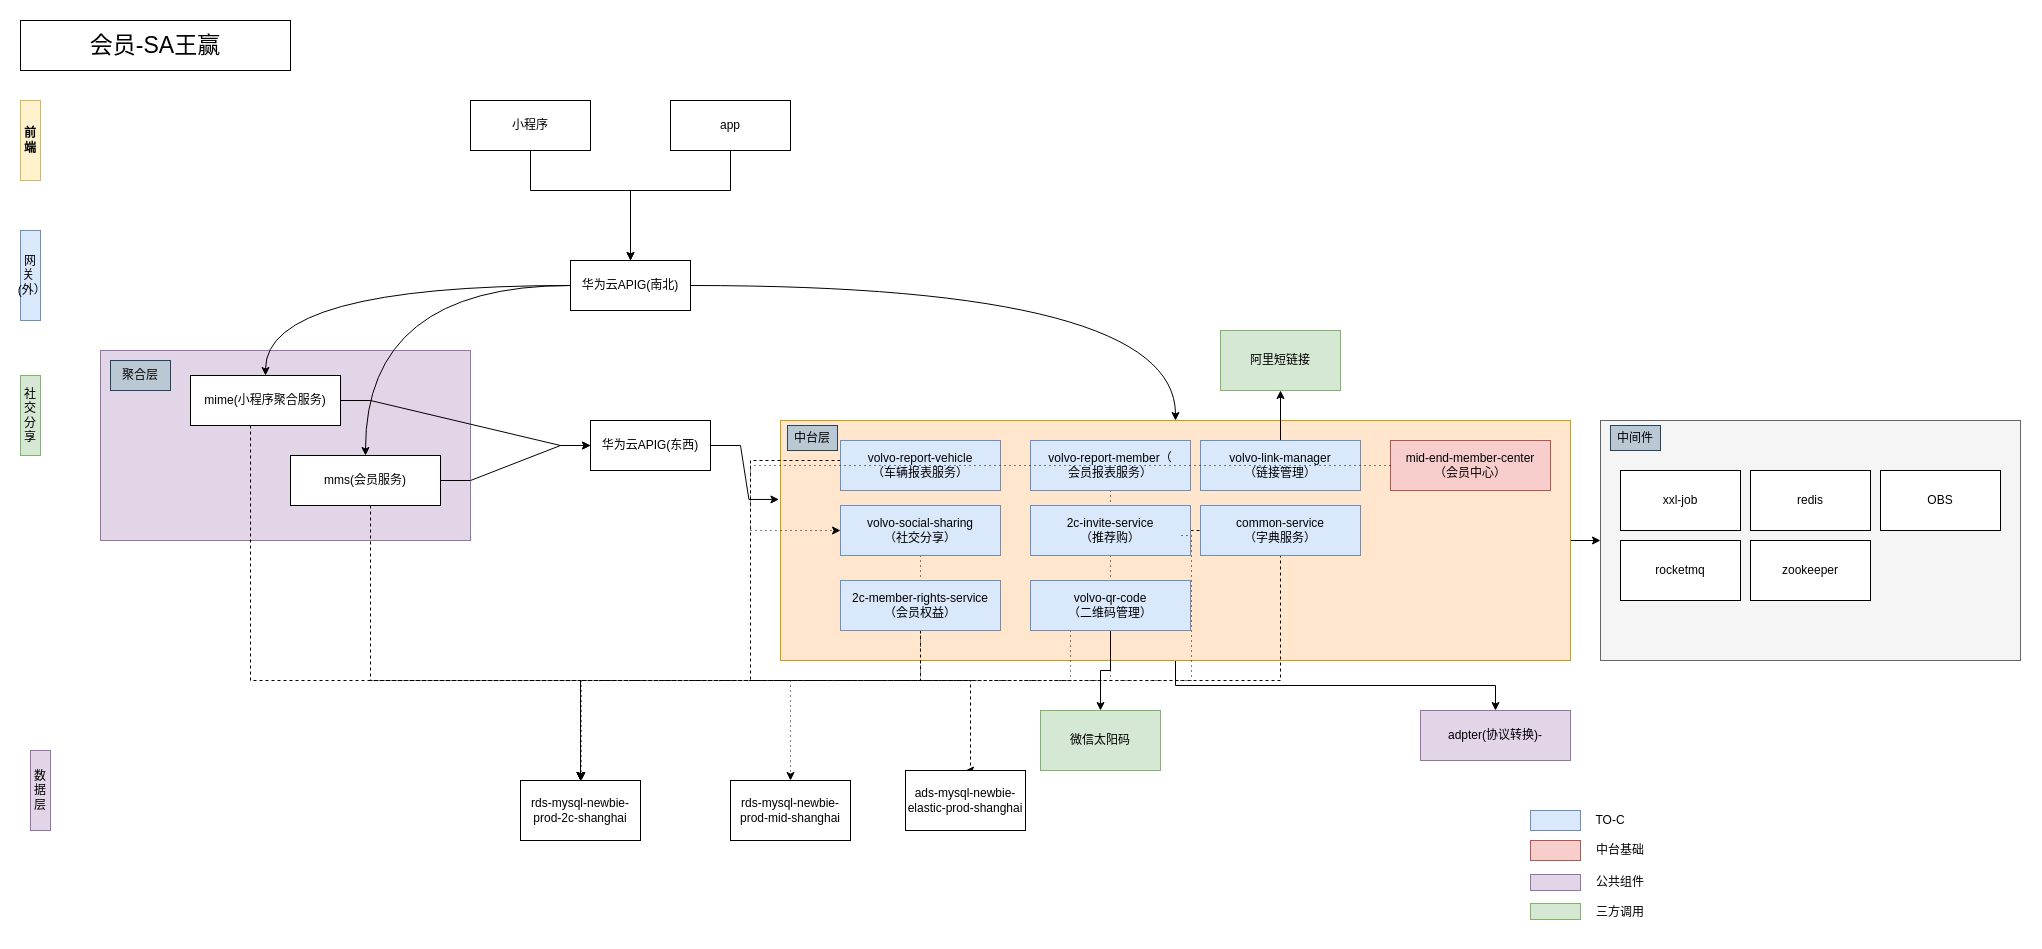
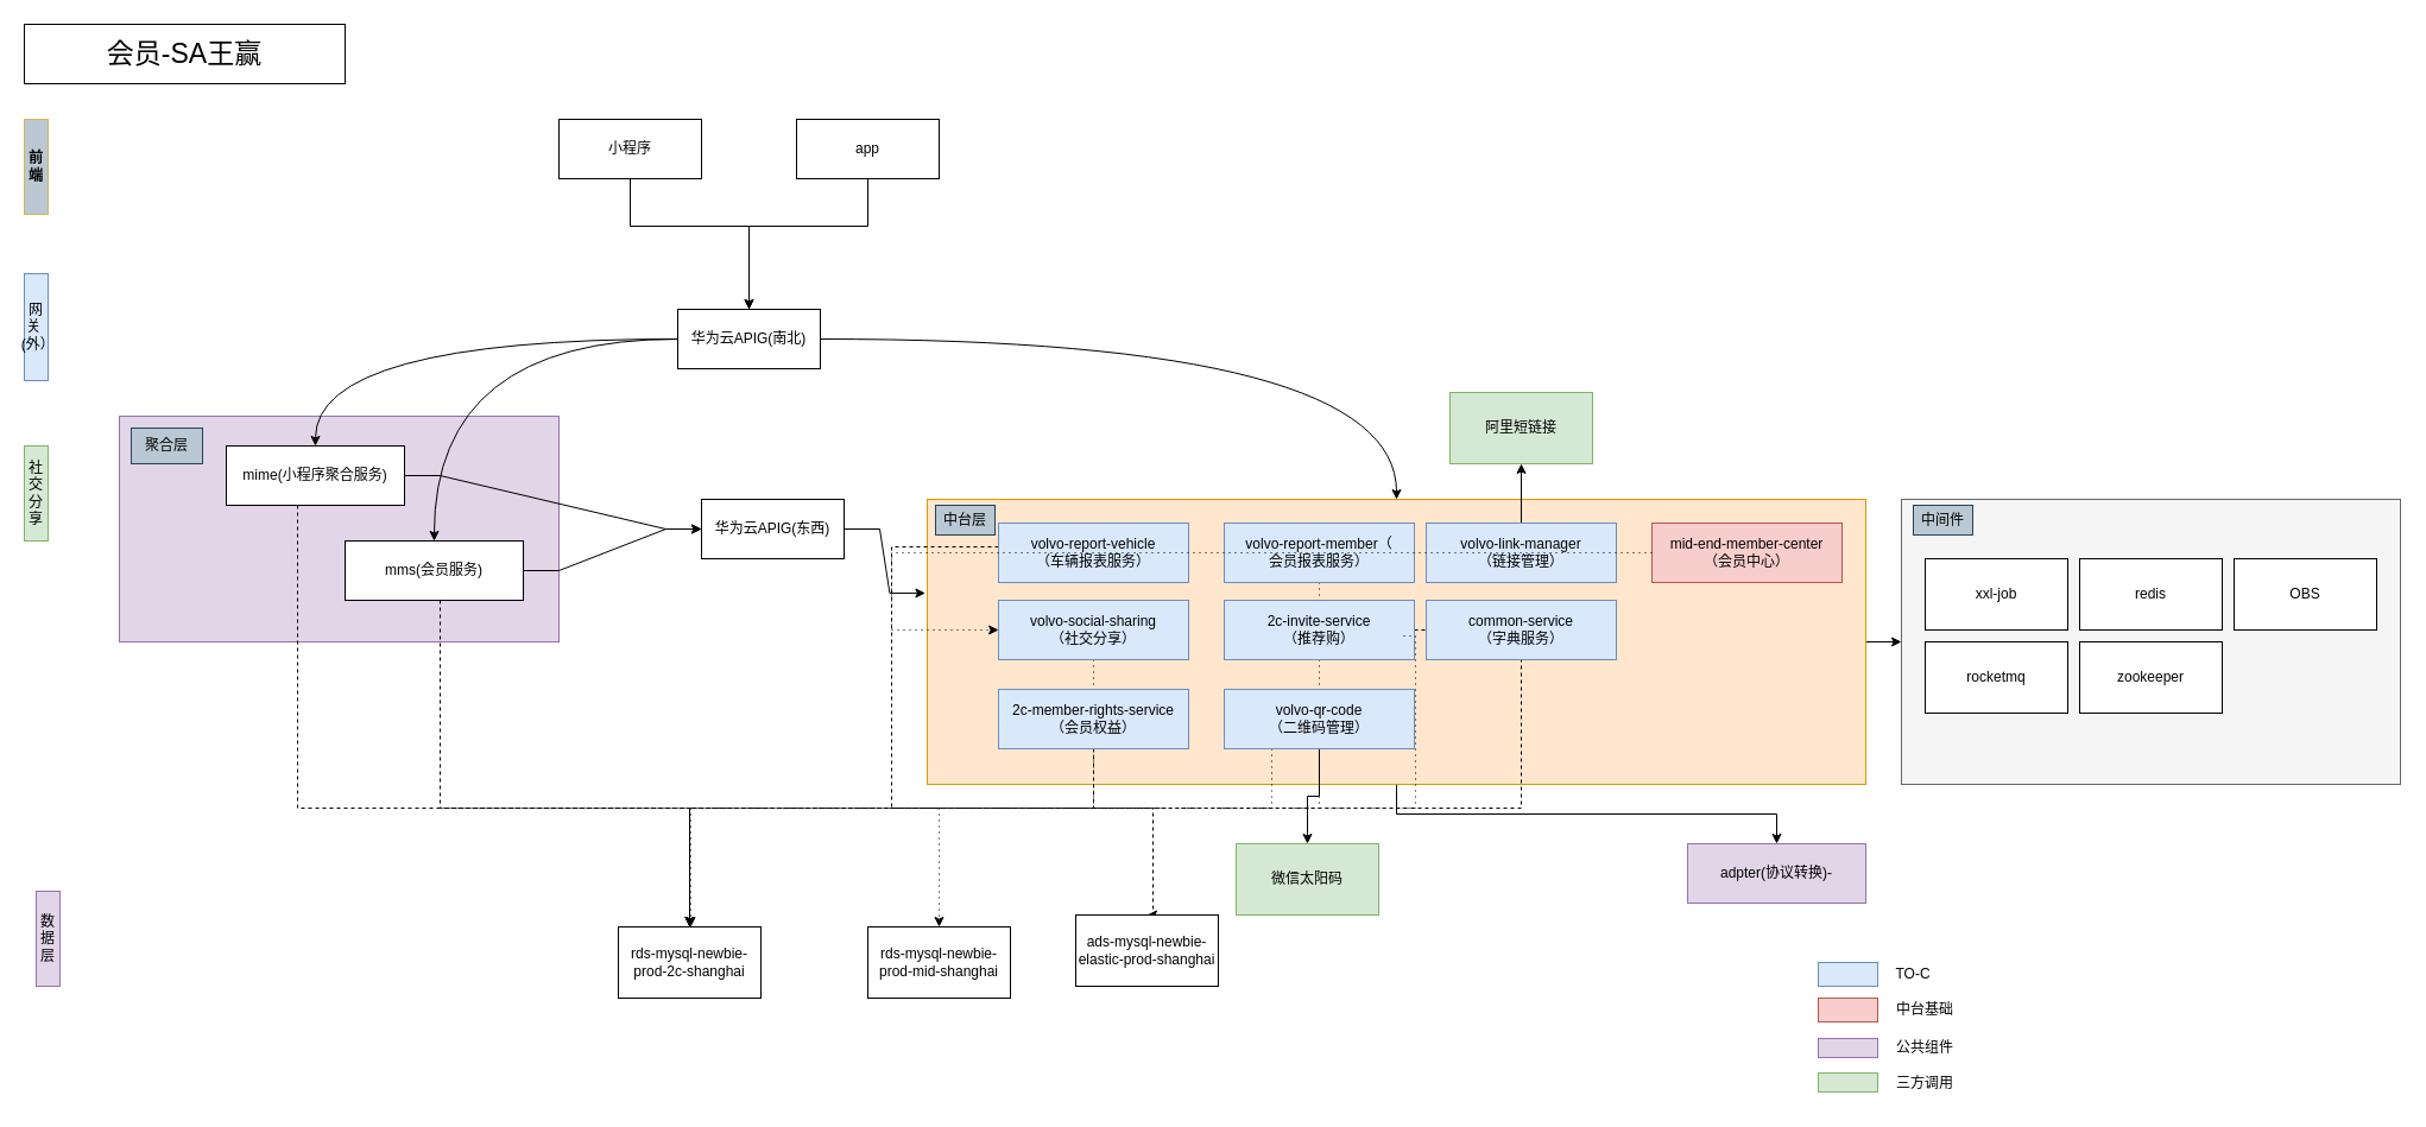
  <mxCell id="0" />
  <mxCell id="1" parent="0" />
  <mxCell id="2" value="" style="rounded=0;whiteSpace=wrap;html=1;fillColor=#f5f5f5;strokeColor=#666666;fontColor=#333333;" parent="1" vertex="1"><mxGeometry x="1600" y="420" width="420" height="240" as="geometry" /></mxCell>
  <mxCell id="3" value="" style="rounded=0;whiteSpace=wrap;html=1;fillColor=#e1d5e7;strokeColor=#9673a6;" parent="1" vertex="1"><mxGeometry x="100" y="350" width="370" height="190" as="geometry" /></mxCell>
  <mxCell id="4" style="edgeStyle=orthogonalEdgeStyle;rounded=0;orthogonalLoop=1;jettySize=auto;html=1;entryX=0;entryY=0.5;entryDx=0;entryDy=0;" parent="1" source="6" target="2" edge="1"><mxGeometry relative="1" as="geometry" /></mxCell>
  <mxCell id="5" style="edgeStyle=orthogonalEdgeStyle;rounded=0;orthogonalLoop=1;jettySize=auto;html=1;" parent="1" source="6" target="50" edge="1"><mxGeometry relative="1" as="geometry" /></mxCell>
  <mxCell id="6" value="" style="rounded=0;whiteSpace=wrap;html=1;fillColor=#ffe6cc;strokeColor=#d79b00;" parent="1" vertex="1"><mxGeometry x="780" y="420" width="790" height="240" as="geometry" /></mxCell>
- <mxCell id="7" value="&lt;b&gt;前端&lt;/b&gt;" style="rounded=0;whiteSpace=wrap;html=1;fillColor=#fff2cc;strokeColor=#d6b656;" parent="1" vertex="1"><mxGeometry x="20" y="100" width="20" height="80" as="geometry" /></mxCell>
+ <mxCell id="7" value="&lt;b&gt;前端&lt;/b&gt;" style="rounded=0;whiteSpace=wrap;html=1;fillColor=#bac8d3;strokeColor=#d6b656;" parent="1" vertex="1"><mxGeometry x="20" y="100" width="20" height="80" as="geometry" /></mxCell>
  <mxCell id="8" style="edgeStyle=orthogonalEdgeStyle;rounded=0;orthogonalLoop=1;jettySize=auto;html=1;curved=1;" parent="1" source="11" target="17" edge="1"><mxGeometry relative="1" as="geometry" /></mxCell>
  <mxCell id="9" style="edgeStyle=orthogonalEdgeStyle;rounded=0;orthogonalLoop=1;jettySize=auto;html=1;curved=1;" parent="1" source="11" target="27" edge="1"><mxGeometry relative="1" as="geometry" /></mxCell>
  <mxCell id="10" style="edgeStyle=orthogonalEdgeStyle;rounded=0;orthogonalLoop=1;jettySize=auto;html=1;curved=1;" parent="1" source="11" target="6" edge="1"><mxGeometry relative="1" as="geometry" /></mxCell>
  <mxCell id="11" value="华为云APIG(南北)" style="rounded=0;whiteSpace=wrap;html=1;" parent="1" vertex="1"><mxGeometry x="570" y="260" width="120" height="50" as="geometry" /></mxCell>
  <mxCell id="12" value="网&lt;br&gt;关&amp;nbsp; &amp;nbsp;(外）" style="rounded=0;whiteSpace=wrap;html=1;fillColor=#dae8fc;strokeColor=#6c8ebf;" parent="1" vertex="1"><mxGeometry x="20" y="230" width="20" height="90" as="geometry" /></mxCell>
  <mxCell id="13" value="聚合层" style="rounded=0;whiteSpace=wrap;html=1;fillColor=#bac8d3;strokeColor=#23445d;" parent="1" vertex="1"><mxGeometry x="110" y="360" width="60" height="30" as="geometry" /></mxCell>
  <mxCell id="14" value="中台层" style="rounded=0;whiteSpace=wrap;html=1;fillColor=#bac8d3;strokeColor=#23445d;" parent="1" vertex="1"><mxGeometry x="787" y="425" width="50" height="25" as="geometry" /></mxCell>
  <mxCell id="15" style="edgeStyle=entityRelationEdgeStyle;rounded=0;orthogonalLoop=1;jettySize=auto;html=1;" parent="1" source="17" target="32" edge="1"><mxGeometry relative="1" as="geometry" /></mxCell>
  <mxCell id="16" style="edgeStyle=orthogonalEdgeStyle;rounded=0;orthogonalLoop=1;jettySize=auto;html=1;dashed=1;" parent="1" source="17" target="28" edge="1"><mxGeometry relative="1" as="geometry"><Array as="points"><mxPoint x="250" y="680" /><mxPoint x="580" y="680" /></Array></mxGeometry></mxCell>
  <mxCell id="17" value="mime(小程序聚合服务)" style="rounded=0;whiteSpace=wrap;html=1;" parent="1" vertex="1"><mxGeometry x="190" y="375" width="150" height="50" as="geometry" /></mxCell>
  <mxCell id="18" style="edgeStyle=orthogonalEdgeStyle;rounded=0;orthogonalLoop=1;jettySize=auto;html=1;" parent="1" source="19" target="11" edge="1"><mxGeometry relative="1" as="geometry"><Array as="points"><mxPoint x="530" y="190" /><mxPoint x="630" y="190" /></Array></mxGeometry></mxCell>
  <mxCell id="19" value="小程序" style="rounded=0;whiteSpace=wrap;html=1;" parent="1" vertex="1"><mxGeometry x="470" y="100" width="120" height="50" as="geometry" /></mxCell>
  <mxCell id="20" style="edgeStyle=orthogonalEdgeStyle;rounded=0;orthogonalLoop=1;jettySize=auto;html=1;entryX=0.5;entryY=0;entryDx=0;entryDy=0;dashed=1;" parent="1" target="46" edge="1"><mxGeometry relative="1" as="geometry"><mxPoint x="840" y="460" as="sourcePoint" /><mxPoint x="970" y="775" as="targetPoint" /><Array as="points"><mxPoint x="750" y="460" /><mxPoint x="750" y="680" /><mxPoint x="970" y="680" /></Array></mxGeometry></mxCell>
  <mxCell id="21" value="volvo-report-vehicle&lt;br&gt;（车辆报表服务）" style="rounded=0;whiteSpace=wrap;html=1;fillColor=#dae8fc;strokeColor=#6c8ebf;" parent="1" vertex="1"><mxGeometry x="840" y="440" width="160" height="50" as="geometry" /></mxCell>
  <mxCell id="22" value="数据层" style="rounded=0;whiteSpace=wrap;html=1;fillColor=#e1d5e7;strokeColor=#9673a6;" parent="1" vertex="1"><mxGeometry x="30" y="750" width="20" height="80" as="geometry" /></mxCell>
  <mxCell id="23" style="edgeStyle=orthogonalEdgeStyle;rounded=0;orthogonalLoop=1;jettySize=auto;html=1;dashed=1;dashPattern=1 4;" parent="1" source="24" target="28" edge="1"><mxGeometry relative="1" as="geometry"><Array as="points"><mxPoint x="1110" y="680" /><mxPoint x="580" y="680" /></Array></mxGeometry></mxCell>
  <mxCell id="24" value="volvo-report-member（&lt;br&gt;会员报表服务）" style="rounded=0;whiteSpace=wrap;html=1;fillColor=#dae8fc;strokeColor=#6c8ebf;" parent="1" vertex="1"><mxGeometry x="1030" y="440" width="160" height="50" as="geometry" /></mxCell>
  <mxCell id="25" style="edgeStyle=orthogonalEdgeStyle;rounded=0;orthogonalLoop=1;jettySize=auto;html=1;dashed=1;" parent="1" source="27" target="28" edge="1"><mxGeometry relative="1" as="geometry"><Array as="points"><mxPoint x="370" y="680" /><mxPoint x="580" y="680" /></Array></mxGeometry></mxCell>
  <mxCell id="26" style="edgeStyle=entityRelationEdgeStyle;rounded=0;orthogonalLoop=1;jettySize=auto;html=1;entryX=0;entryY=0.5;entryDx=0;entryDy=0;" parent="1" source="27" target="32" edge="1"><mxGeometry relative="1" as="geometry" /></mxCell>
  <mxCell id="27" value="mms(会员服务)" style="rounded=0;whiteSpace=wrap;html=1;" parent="1" vertex="1"><mxGeometry x="290" y="455" width="150" height="50" as="geometry" /></mxCell>
  <mxCell id="28" value="rds-mysql-newbie-prod-2c-shanghai" style="rounded=0;whiteSpace=wrap;html=1;" parent="1" vertex="1"><mxGeometry x="520" y="780" width="120" height="60" as="geometry" /></mxCell>
  <mxCell id="29" style="edgeStyle=orthogonalEdgeStyle;rounded=0;orthogonalLoop=1;jettySize=auto;html=1;dashed=1;dashPattern=1 4;" parent="1" source="58" target="45" edge="1"><mxGeometry relative="1" as="geometry"><Array as="points"><mxPoint x="920" y="680" /><mxPoint x="790" y="680" /></Array></mxGeometry></mxCell>
  <mxCell id="30" value="mid-end-member-center&lt;br&gt;（会员中心）" style="rounded=0;whiteSpace=wrap;html=1;fillColor=#f8cecc;strokeColor=#b85450;" parent="1" vertex="1"><mxGeometry x="1390" y="440" width="160" height="50" as="geometry" /></mxCell>
  <mxCell id="31" style="edgeStyle=entityRelationEdgeStyle;rounded=0;orthogonalLoop=1;jettySize=auto;html=1;entryX=-0.002;entryY=0.329;entryDx=0;entryDy=0;entryPerimeter=0;" parent="1" source="32" target="6" edge="1"><mxGeometry relative="1" as="geometry" /></mxCell>
  <mxCell id="32" value="华为云APIG(东西)" style="rounded=0;whiteSpace=wrap;html=1;" parent="1" vertex="1"><mxGeometry x="590" y="420" width="120" height="50" as="geometry" /></mxCell>
  <mxCell id="33" value="社交分享" style="rounded=0;whiteSpace=wrap;html=1;fillColor=#d5e8d4;strokeColor=#82b366;" parent="1" vertex="1"><mxGeometry x="20" y="375" width="20" height="80" as="geometry" /></mxCell>
  <mxCell id="34" style="edgeStyle=orthogonalEdgeStyle;rounded=0;orthogonalLoop=1;jettySize=auto;html=1;entryX=0.5;entryY=0;entryDx=0;entryDy=0;dashed=1;dashPattern=1 4;" parent="1" source="36" target="28" edge="1"><mxGeometry relative="1" as="geometry"><Array as="points"><mxPoint x="1070" y="680" /><mxPoint x="580" y="680" /></Array></mxGeometry></mxCell>
  <mxCell id="35" style="edgeStyle=orthogonalEdgeStyle;rounded=0;orthogonalLoop=1;jettySize=auto;html=1;" parent="1" source="36" target="51" edge="1"><mxGeometry relative="1" as="geometry" /></mxCell>
  <mxCell id="36" value="volvo-qr-code&lt;br&gt;（二维码管理）" style="rounded=0;whiteSpace=wrap;html=1;fillColor=#dae8fc;strokeColor=#6c8ebf;" parent="1" vertex="1"><mxGeometry x="1030" y="580" width="160" height="50" as="geometry" /></mxCell>
  <mxCell id="37" style="edgeStyle=orthogonalEdgeStyle;rounded=0;orthogonalLoop=1;jettySize=auto;html=1;" parent="1" source="38" target="52" edge="1"><mxGeometry relative="1" as="geometry" /></mxCell>
  <mxCell id="38" value="volvo-link-manager&lt;br&gt;（链接管理）" style="rounded=0;whiteSpace=wrap;html=1;fillColor=#dae8fc;strokeColor=#6c8ebf;" parent="1" vertex="1"><mxGeometry x="1200" y="440" width="160" height="50" as="geometry" /></mxCell>
  <mxCell id="39" style="edgeStyle=orthogonalEdgeStyle;rounded=0;orthogonalLoop=1;jettySize=auto;html=1;dashed=1;" parent="1" source="40" target="28" edge="1"><mxGeometry relative="1" as="geometry"><Array as="points"><mxPoint x="1280" y="680" /><mxPoint x="580" y="680" /></Array></mxGeometry></mxCell>
  <mxCell id="40" value="2c-invite-service&lt;br&gt;（推荐购）" style="rounded=0;whiteSpace=wrap;html=1;fillColor=#dae8fc;strokeColor=#6c8ebf;" parent="1" vertex="1"><mxGeometry x="1030" y="505" width="160" height="50" as="geometry" /></mxCell>
  <mxCell id="41" style="edgeStyle=orthogonalEdgeStyle;rounded=0;orthogonalLoop=1;jettySize=auto;html=1;dashed=1;" parent="1" source="42" target="28" edge="1"><mxGeometry relative="1" as="geometry"><Array as="points"><mxPoint x="920" y="680" /><mxPoint x="580" y="680" /></Array></mxGeometry></mxCell>
  <mxCell id="42" value="2c-member-rights-service（会员权益）" style="rounded=0;whiteSpace=wrap;html=1;fillColor=#dae8fc;strokeColor=#6c8ebf;" parent="1" vertex="1"><mxGeometry x="840" y="580" width="160" height="50" as="geometry" /></mxCell>
  <mxCell id="43" style="edgeStyle=orthogonalEdgeStyle;rounded=0;orthogonalLoop=1;jettySize=auto;html=1;dashed=1;dashPattern=1 4;" parent="1" edge="1"><mxGeometry relative="1" as="geometry"><mxPoint x="1181" y="535" as="sourcePoint" /><mxPoint x="581" y="780" as="targetPoint" /><Array as="points"><mxPoint x="1191" y="535" /><mxPoint x="1191" y="680" /><mxPoint x="581" y="680" /></Array></mxGeometry></mxCell>
  <mxCell id="44" value="common-service&lt;br&gt;（字典服务）" style="rounded=0;whiteSpace=wrap;html=1;fillColor=#dae8fc;strokeColor=#6c8ebf;" parent="1" vertex="1"><mxGeometry x="1200" y="505" width="160" height="50" as="geometry" /></mxCell>
  <mxCell id="45" value="rds-mysql-newbie-prod-mid-shanghai" style="rounded=0;whiteSpace=wrap;html=1;" parent="1" vertex="1"><mxGeometry x="730" y="780" width="120" height="60" as="geometry" /></mxCell>
  <mxCell id="46" value="ads-mysql-newbie-elastic-prod-shanghai" style="rounded=0;whiteSpace=wrap;html=1;" parent="1" vertex="1"><mxGeometry x="905" y="770" width="120" height="60" as="geometry" /></mxCell>
  <mxCell id="47" value="&lt;font style=&quot;font-size: 23px;&quot;&gt;会员-SA王赢&lt;/font&gt;" style="rounded=0;whiteSpace=wrap;html=1;" parent="1" vertex="1"><mxGeometry x="20" y="20" width="270" height="50" as="geometry" /></mxCell>
  <mxCell id="48" style="edgeStyle=orthogonalEdgeStyle;rounded=0;orthogonalLoop=1;jettySize=auto;html=1;entryX=0.5;entryY=0;entryDx=0;entryDy=0;" parent="1" source="49" target="11" edge="1"><mxGeometry relative="1" as="geometry"><Array as="points"><mxPoint x="730" y="190" /><mxPoint x="630" y="190" /></Array></mxGeometry></mxCell>
  <mxCell id="49" value="app" style="rounded=0;whiteSpace=wrap;html=1;" parent="1" vertex="1"><mxGeometry x="670" y="100" width="120" height="50" as="geometry" /></mxCell>
  <mxCell id="50" value="adpter(协议转换)-" style="rounded=0;whiteSpace=wrap;html=1;fillColor=#e1d5e7;strokeColor=#9673a6;" parent="1" vertex="1"><mxGeometry x="1420" y="710" width="150" height="50" as="geometry" /></mxCell>
  <mxCell id="51" value="微信太阳码" style="rounded=0;whiteSpace=wrap;html=1;fillColor=#d5e8d4;strokeColor=#82b366;" parent="1" vertex="1"><mxGeometry x="1040" y="710" width="120" height="60" as="geometry" /></mxCell>
  <mxCell id="52" value="阿里短链接" style="rounded=0;whiteSpace=wrap;html=1;fillColor=#d5e8d4;strokeColor=#82b366;" parent="1" vertex="1"><mxGeometry x="1220" y="330" width="120" height="60" as="geometry" /></mxCell>
  <mxCell id="53" value="xxl-job" style="rounded=0;whiteSpace=wrap;html=1;" parent="1" vertex="1"><mxGeometry x="1620" y="470" width="120" height="60" as="geometry" /></mxCell>
  <mxCell id="54" value="rocketmq" style="rounded=0;whiteSpace=wrap;html=1;" parent="1" vertex="1"><mxGeometry x="1620" y="540" width="120" height="60" as="geometry" /></mxCell>
  <mxCell id="55" value="zookeeper" style="rounded=0;whiteSpace=wrap;html=1;" parent="1" vertex="1"><mxGeometry x="1750" y="540" width="120" height="60" as="geometry" /></mxCell>
  <mxCell id="56" value="redis" style="rounded=0;whiteSpace=wrap;html=1;" parent="1" vertex="1"><mxGeometry x="1750" y="470" width="120" height="60" as="geometry" /></mxCell>
  <mxCell id="57" value="" style="edgeStyle=orthogonalEdgeStyle;rounded=0;orthogonalLoop=1;jettySize=auto;html=1;dashed=1;dashPattern=1 4;" parent="1" source="30" target="58" edge="1"><mxGeometry relative="1" as="geometry"><mxPoint x="1470" y="590" as="sourcePoint" /><mxPoint x="750" y="780" as="targetPoint" /><Array as="points"><mxPoint x="750" y="530" /></Array></mxGeometry></mxCell>
  <mxCell id="58" value="volvo-social-sharing&lt;br&gt;（社交分享）" style="rounded=0;whiteSpace=wrap;html=1;fillColor=#dae8fc;strokeColor=#6c8ebf;" parent="1" vertex="1"><mxGeometry x="840" y="505" width="160" height="50" as="geometry" /></mxCell>
  <mxCell id="59" value="中间件" style="rounded=0;whiteSpace=wrap;html=1;fillColor=#bac8d3;strokeColor=#23445d;" parent="1" vertex="1"><mxGeometry x="1610" y="425" width="50" height="25" as="geometry" /></mxCell>
  <mxCell id="60" value="" style="rounded=0;whiteSpace=wrap;html=1;fillColor=#dae8fc;strokeColor=#6c8ebf;" parent="1" vertex="1"><mxGeometry x="1530" y="810" width="50" height="20" as="geometry" /></mxCell>
  <mxCell id="61" value="" style="rounded=0;whiteSpace=wrap;html=1;fillColor=#f8cecc;strokeColor=#b85450;" parent="1" vertex="1"><mxGeometry x="1530" y="840" width="50" height="20" as="geometry" /></mxCell>
  <mxCell id="62" value="TO-C" style="text;html=1;strokeColor=none;fillColor=none;align=center;verticalAlign=middle;whiteSpace=wrap;rounded=0;" parent="1" vertex="1"><mxGeometry x="1580" y="805" width="60" height="30" as="geometry" /></mxCell>
  <mxCell id="63" value="中台基础" style="text;html=1;strokeColor=none;fillColor=none;align=center;verticalAlign=middle;whiteSpace=wrap;rounded=0;" parent="1" vertex="1"><mxGeometry x="1590" y="835" width="60" height="30" as="geometry" /></mxCell>
  <mxCell id="64" value="" style="rounded=0;whiteSpace=wrap;html=1;fillColor=#e1d5e7;strokeColor=#9673a6;" parent="1" vertex="1"><mxGeometry x="1530" y="874" width="50" height="16" as="geometry" /></mxCell>
  <mxCell id="65" value="公共组件" style="text;html=1;strokeColor=none;fillColor=none;align=center;verticalAlign=middle;whiteSpace=wrap;rounded=0;" parent="1" vertex="1"><mxGeometry x="1590" y="867" width="60" height="30" as="geometry" /></mxCell>
  <mxCell id="66" value="" style="rounded=0;whiteSpace=wrap;html=1;fillColor=#d5e8d4;strokeColor=#82b366;" parent="1" vertex="1"><mxGeometry x="1530" y="903" width="50" height="16" as="geometry" /></mxCell>
  <mxCell id="67" value="三方调用" style="text;html=1;strokeColor=none;fillColor=none;align=center;verticalAlign=middle;whiteSpace=wrap;rounded=0;" parent="1" vertex="1"><mxGeometry x="1590" y="897" width="60" height="30" as="geometry" /></mxCell>
  <mxCell id="68" value="OBS" style="rounded=0;whiteSpace=wrap;html=1;" parent="1" vertex="1"><mxGeometry x="1880" y="470" width="120" height="60" as="geometry" /></mxCell>
